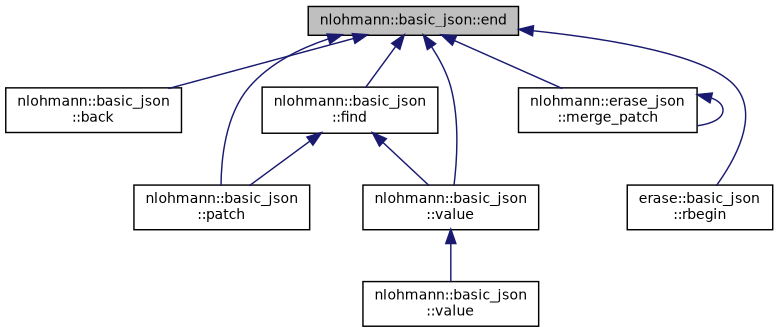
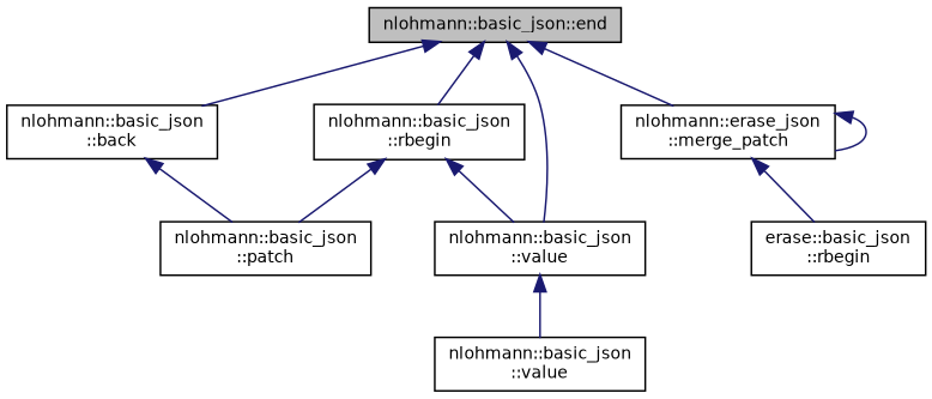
  digraph {
    rankdir=TB
    node [color=black fillcolor=white fontname=Helvetica fontsize=10 shape=record style=filled]
    edge [color=midnightblue dir=back fontname=Helvetica fontsize=10 labelfontname=Helvetica labelfontsize=10 style=solid]
    n1 [fillcolor=grey75 fontcolor=black height=0.2 label="nlohmann::basic_json::end" width=0.4]
    n2 [height=0.2 label="nlohmann::basic_json\l::back" width=0.4]
    n3 [height=0.2 label="nlohmann::erase_json\l::merge_patch" width=0.4]
    n4 [height=0.2 label="nlohmann::basic_json\l::patch" width=0.4]
-   n5 [height=0.2 label="nlohmann::basic_json\l::find" width=0.4]
+   n5 [height=0.2 label="nlohmann::basic_json\l::rbegin" width=0.4]
    n6 [height=0.2 label="nlohmann::basic_json\l::value" width=0.4]
    n7 [height=0.2 label="erase::basic_json\l::rbegin" width=0.4]
    n8 [height=0.2 label="nlohmann::basic_json\l::value" width=0.4]
    n1 -> n2
    n1 -> n3
-   n1 -> n4
+   n2 -> n4
    n1 -> n5
    n1 -> n6
-   n1 -> n7
+   n3 -> n7
    n3 -> n3
    n5 -> n4
    n5 -> n6
    n6 -> n8
  }
